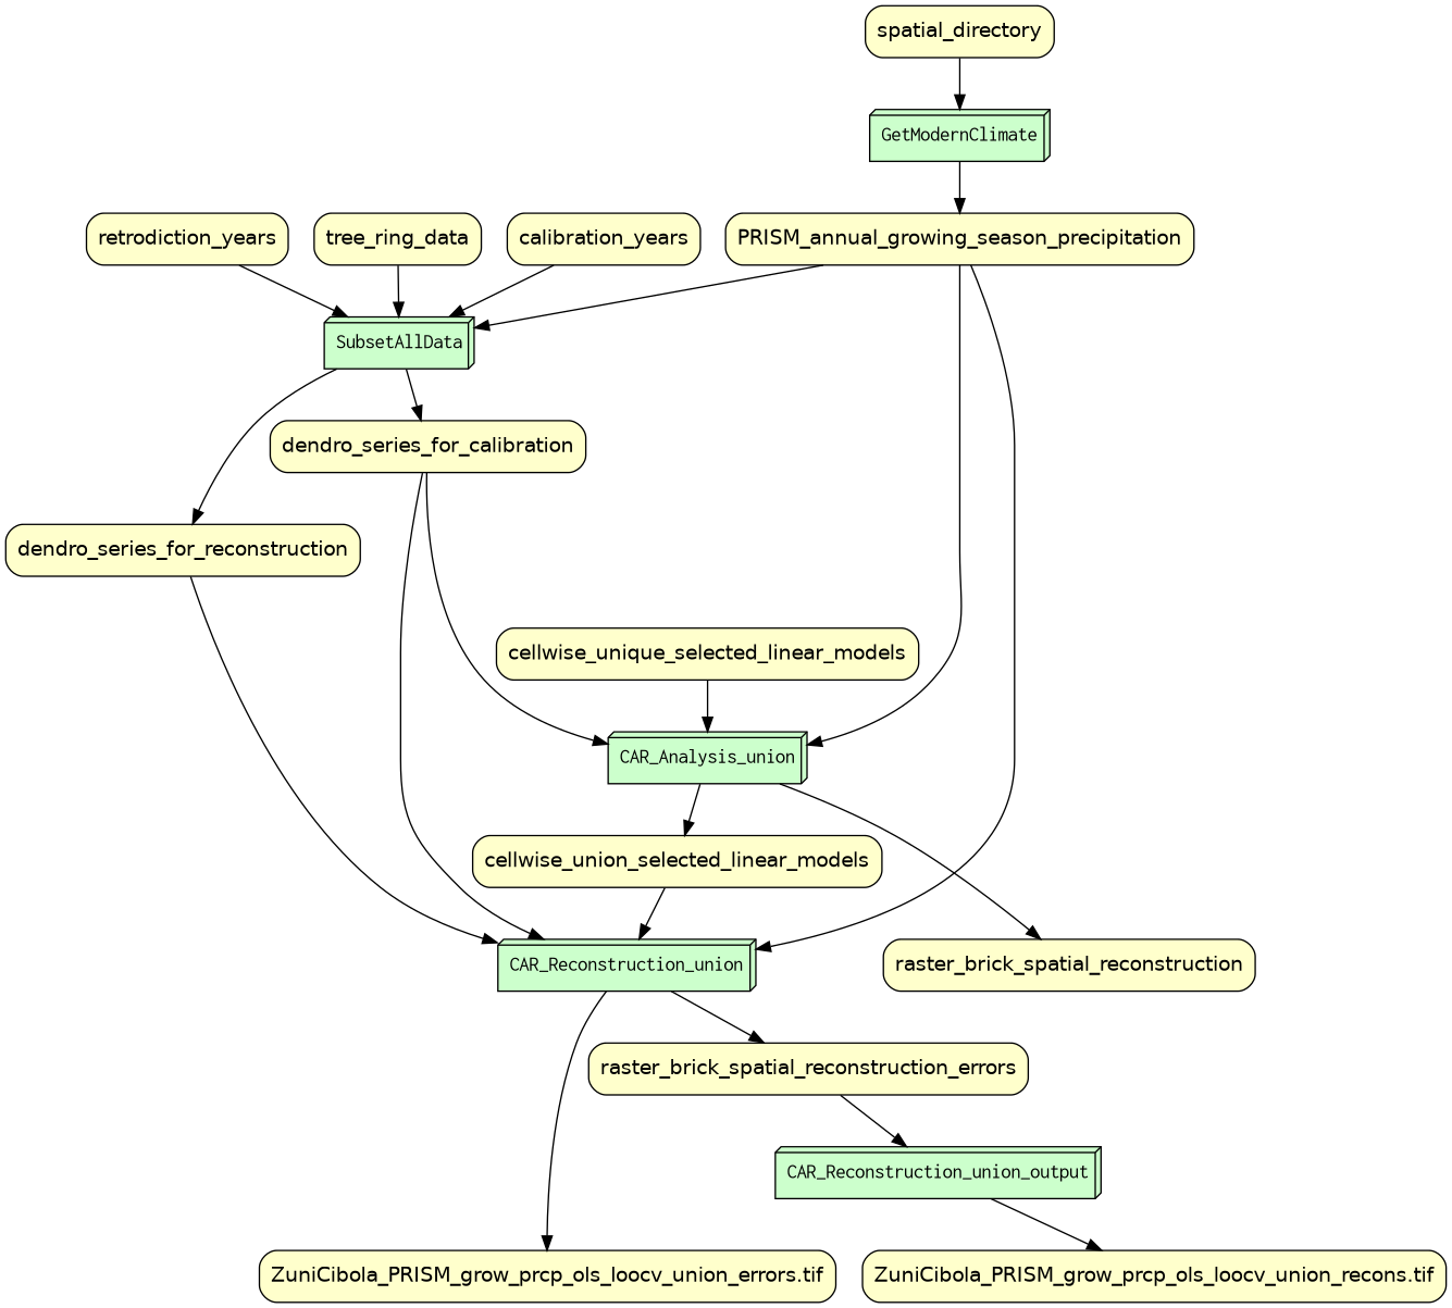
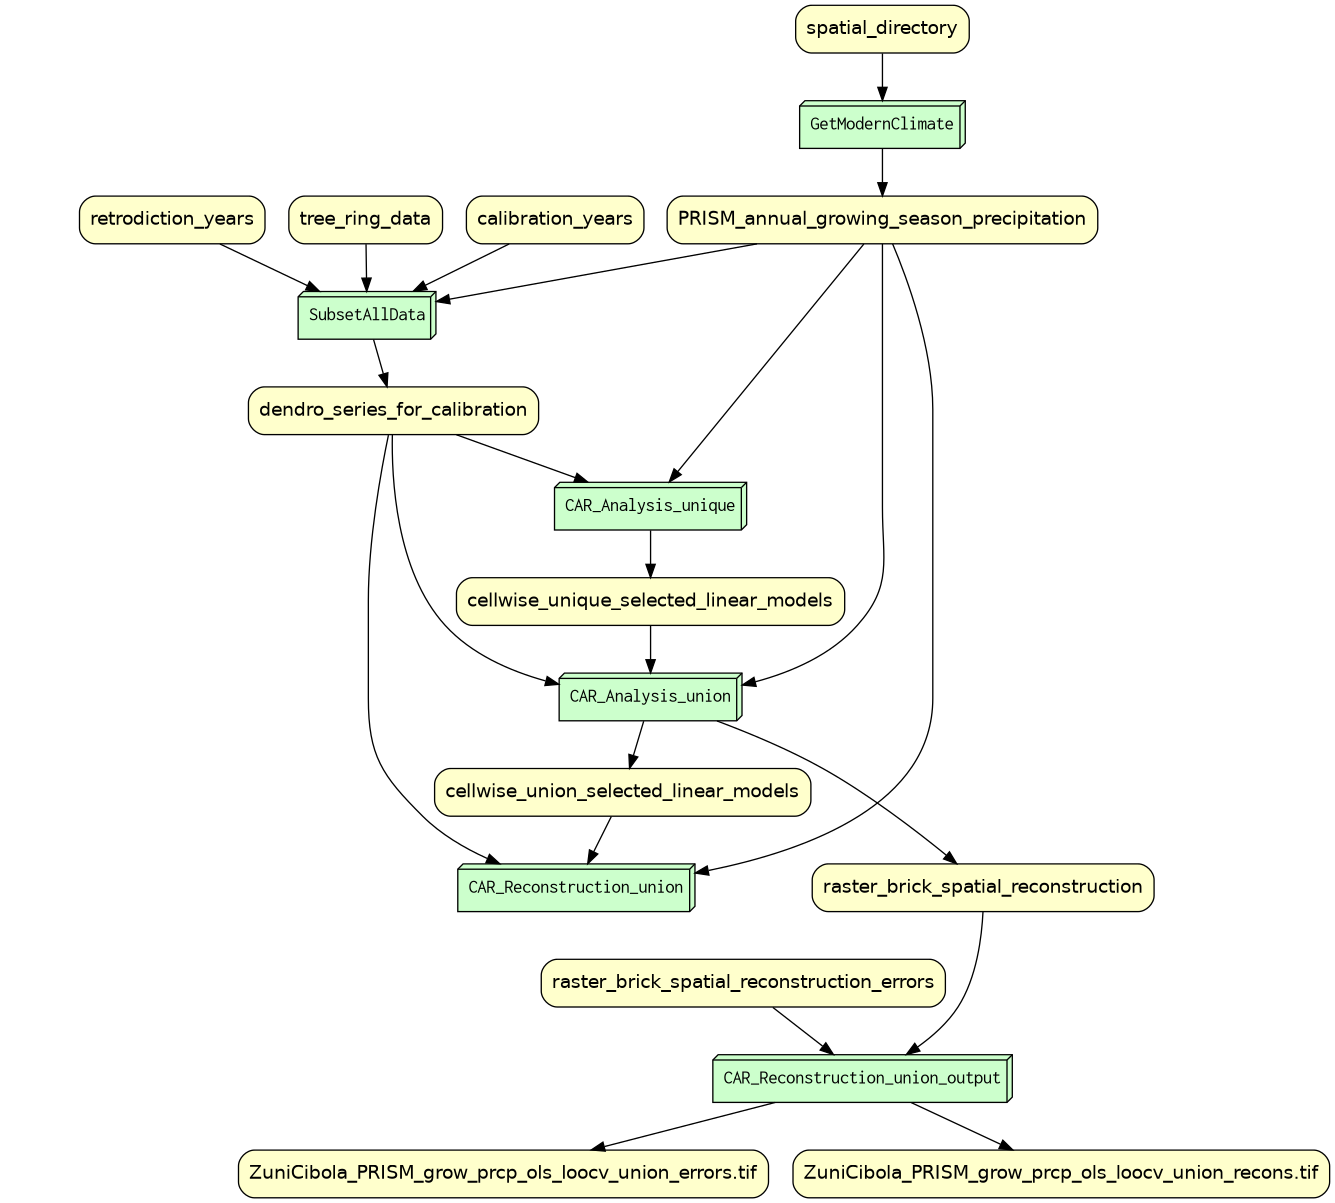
  digraph {
    fontname=Courier
    rankdir=TB
    node [fillcolor="#FFFFCC" fontname=Helvetica peripheries=1 shape=box style="rounded,filled"]
    n1 [fillcolor="#CCFFCC" fontname=Courier label=GetModernClimate shape=box3d style=filled]
    n2 [label=PRISM_annual_growing_season_precipitation]
    n3 [fillcolor="#CCFFCC" fontname=Courier label=SubsetAllData shape=box3d style=filled]
+   n4 [fillcolor="#CCFFCC" fontname=Courier label=CAR_Analysis_unique shape=box3d style=filled]
    n5 [fillcolor="#CCFFCC" fontname=Courier label=CAR_Analysis_union shape=box3d style=filled]
    n6 [fillcolor="#CCFFCC" fontname=Courier label=CAR_Reconstruction_union shape=box3d style=filled]
    n7 [label=dendro_series_for_calibration]
-   n8 [label=dendro_series_for_reconstruction]
    n9 [label=cellwise_unique_selected_linear_models]
    n10 [label=cellwise_union_selected_linear_models]
    n11 [label=raster_brick_spatial_reconstruction]
    n12 [label=raster_brick_spatial_reconstruction_errors]
    n13 [fillcolor="#CCFFCC" fontname=Courier label=CAR_Reconstruction_union_output shape=box3d style=filled]
    n14 [label="ZuniCibola_PRISM_grow_prcp_ols_loocv_union_recons.tif"]
    n15 [label="ZuniCibola_PRISM_grow_prcp_ols_loocv_union_errors.tif"]
    n16 [label=spatial_directory]
    n17 [label=tree_ring_data]
    n18 [label=calibration_years]
    n19 [label=retrodiction_years]
    n1 -> n2
    n2 -> n3
+   n2 -> n4
    n2 -> n5
    n2 -> n6
    n3 -> n7
-   n3 -> n8
+   n4 -> n9
    n5 -> n10
    n5 -> n11
-   n6 -> n12
+   n7 -> n4
    n7 -> n5
    n7 -> n6
-   n8 -> n6
    n9 -> n5
    n10 -> n6
+   n11 -> n13
    n12 -> n13
    n13 -> n14
-   n6 -> n15
+   n13 -> n15
    n16 -> n1
    n17 -> n3
    n18 -> n3
    n19 -> n3
  }
